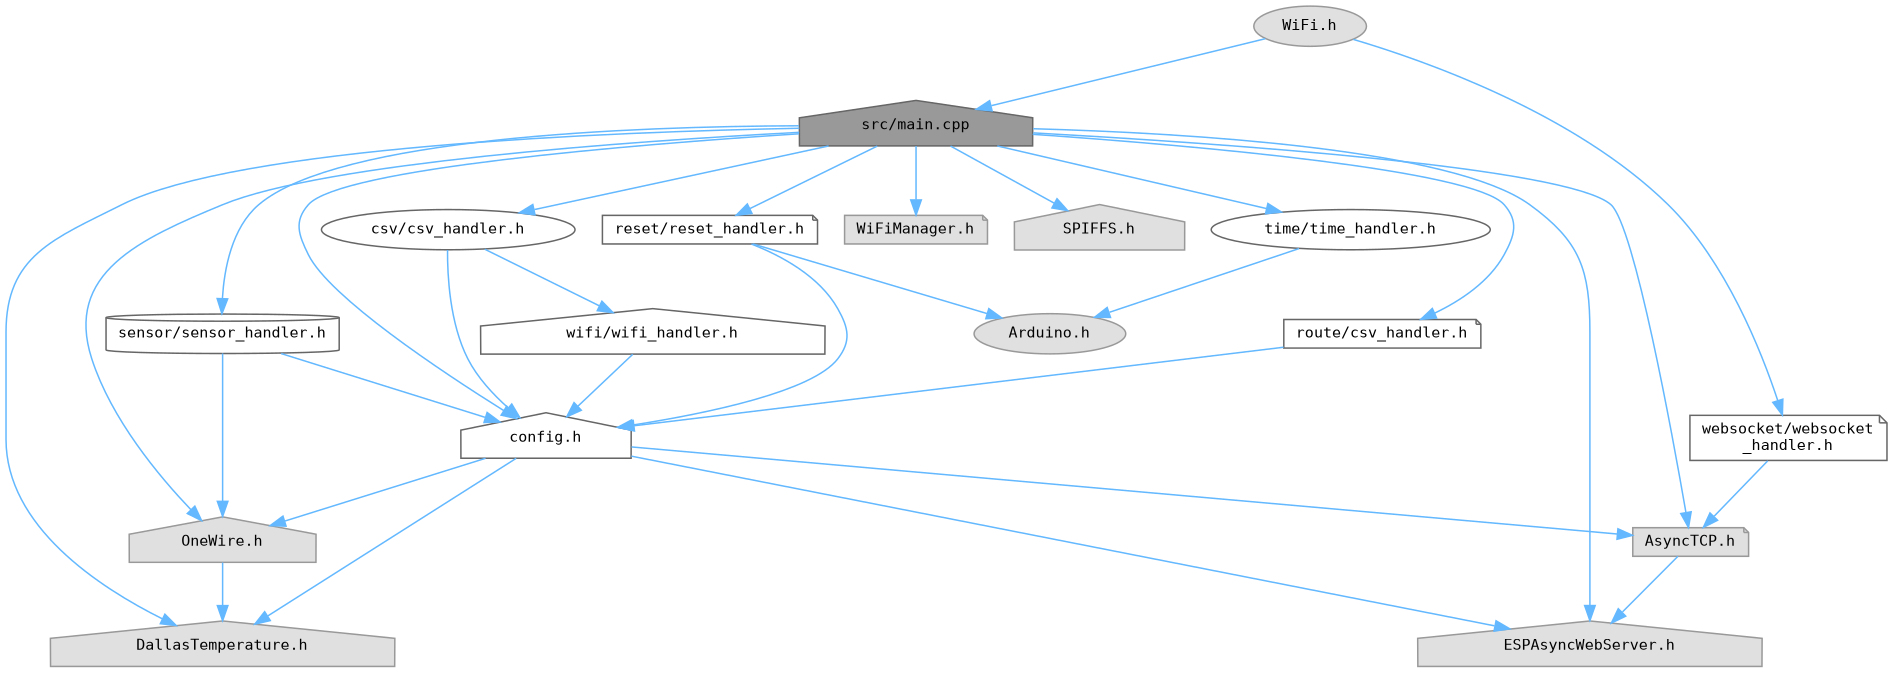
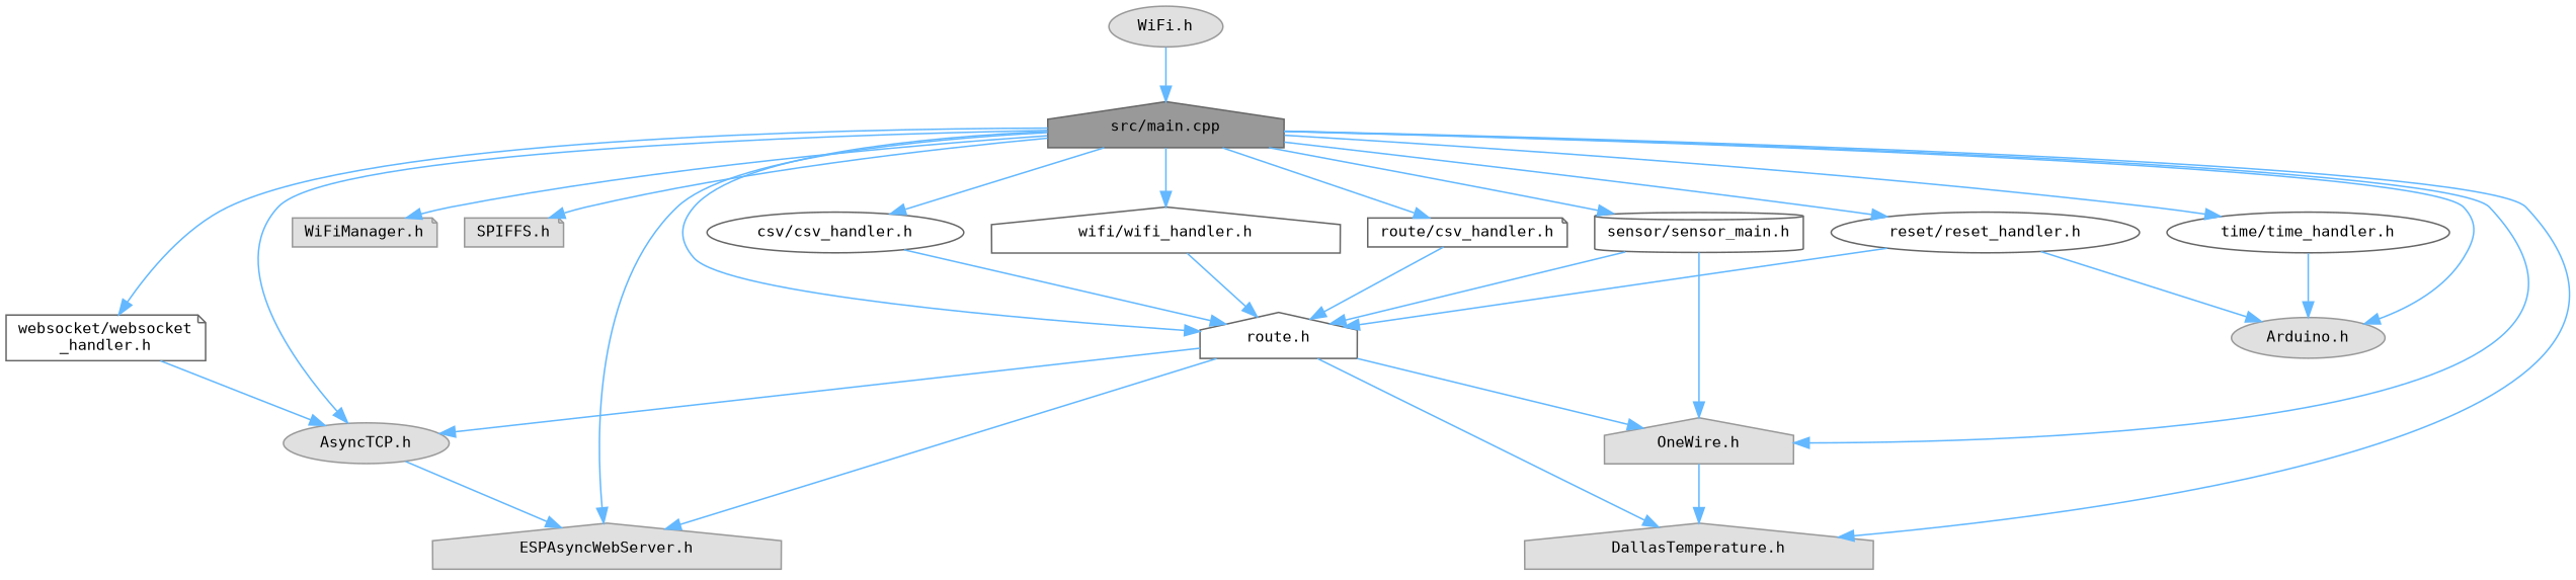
  digraph {
    fontname="DejaVu Sans Mono"
    node [color=grey60 fillcolor="#E0E0E0" fontname="DejaVu Sans Mono" fontsize=10 shape=house style=filled]
    edge [color=steelblue1 fontname="DejaVu Sans Mono" fontsize=10 labelfontname=Helvetica labelfontsize=10 style=solid]
    n1 [color=gray40 fillcolor=grey60 fontcolor=black height=0.2 label="src/main.cpp" width=0.4]
    n2 [height=0.2 label="OneWire.h" width=0.4]
    n3 [height=0.2 label="DallasTemperature.h" width=0.4]
    n4 [height=0.2 label="WiFiManager.h" shape=note width=0.4]
-   n5 [height=0.2 label="SPIFFS.h" width=0.4]
+   n5 [height=0.2 label="SPIFFS.h" shape=note width=0.4]
    n6 [height=0.2 label="ESPAsyncWebServer.h" width=0.4]
-   n7 [height=0.2 label="AsyncTCP.h" shape=note width=0.4]
+   n7 [height=0.2 label="AsyncTCP.h" shape=ellipse width=0.4]
    n8 [height=0.2 label="Arduino.h" shape=ellipse width=0.4]
-   n9 [color=grey40 fillcolor=white height=0.2 label="config.h" width=0.4]
+   n9 [color=grey40 fillcolor=white height=0.2 label="route.h" width=0.4]
    n10 [color=grey40 fillcolor=white height=0.2 label="csv/csv_handler.h" shape=ellipse width=0.4]
    n11 [color=grey40 fillcolor=white height=0.2 label="wifi/wifi_handler.h" width=0.4]
    n12 [color=grey40 fillcolor=white height=0.2 label="time/time_handler.h" shape=ellipse width=0.4]
-   n13 [color=grey40 fillcolor=white height=0.2 label="reset/reset_handler.h" shape=note width=0.4]
+   n13 [color=grey40 fillcolor=white height=0.2 label="reset/reset_handler.h" shape=ellipse width=0.4]
    n14 [color=grey40 fillcolor=white height=0.2 label="route/csv_handler.h" shape=note width=0.4]
-   n15 [color=grey40 fillcolor=white height=0.2 label="sensor/sensor_handler.h" shape=cylinder width=0.4]
+   n15 [color=grey40 fillcolor=white height=0.2 label="sensor/sensor_main.h" shape=cylinder width=0.4]
    n16 [color=grey40 fillcolor=white height=0.2 label="websocket/websocket\l_handler.h" shape=note width=0.4]
    n17 [height=0.2 label="WiFi.h" shape=ellipse width=0.4]
    n1 -> n2
    n1 -> n3
    n1 -> n4
    n1 -> n5
    n1 -> n6
    n1 -> n7
+   n1 -> n8
    n1 -> n9
    n1 -> n10
-   n10 -> n11
+   n1 -> n11
    n1 -> n12
    n1 -> n13
    n1 -> n14
    n1 -> n15
-   n17 -> n16
+   n1 -> n16
    n2 -> n3
    n7 -> n6
    n9 -> n2
    n9 -> n3
    n9 -> n6
    n9 -> n7
    n10 -> n9
    n11 -> n9
    n12 -> n8
    n13 -> n8
    n13 -> n9
    n14 -> n9
    n15 -> n2
    n15 -> n9
    n16 -> n7
    n17 -> n1
  }
